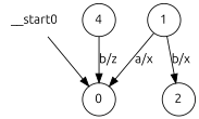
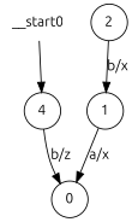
  digraph {
    fontname=Ubuntu
    node [fontname=Ubuntu shape=circle]
    edge [fontname=Ubuntu]
    __start0 [shape=none]
    n2 [label=0]
    n3 [label=1]
    n4 [label=2]
    n5 [label=4]
-   __start0 -> n2
+   __start0 -> n5
    n3 -> n2 [label="a/x"]
-   n3 -> n4 [label="b/x"]
+   n4 -> n3 [label="b/x"]
    n5 -> n2 [label="b/z"]
  }
